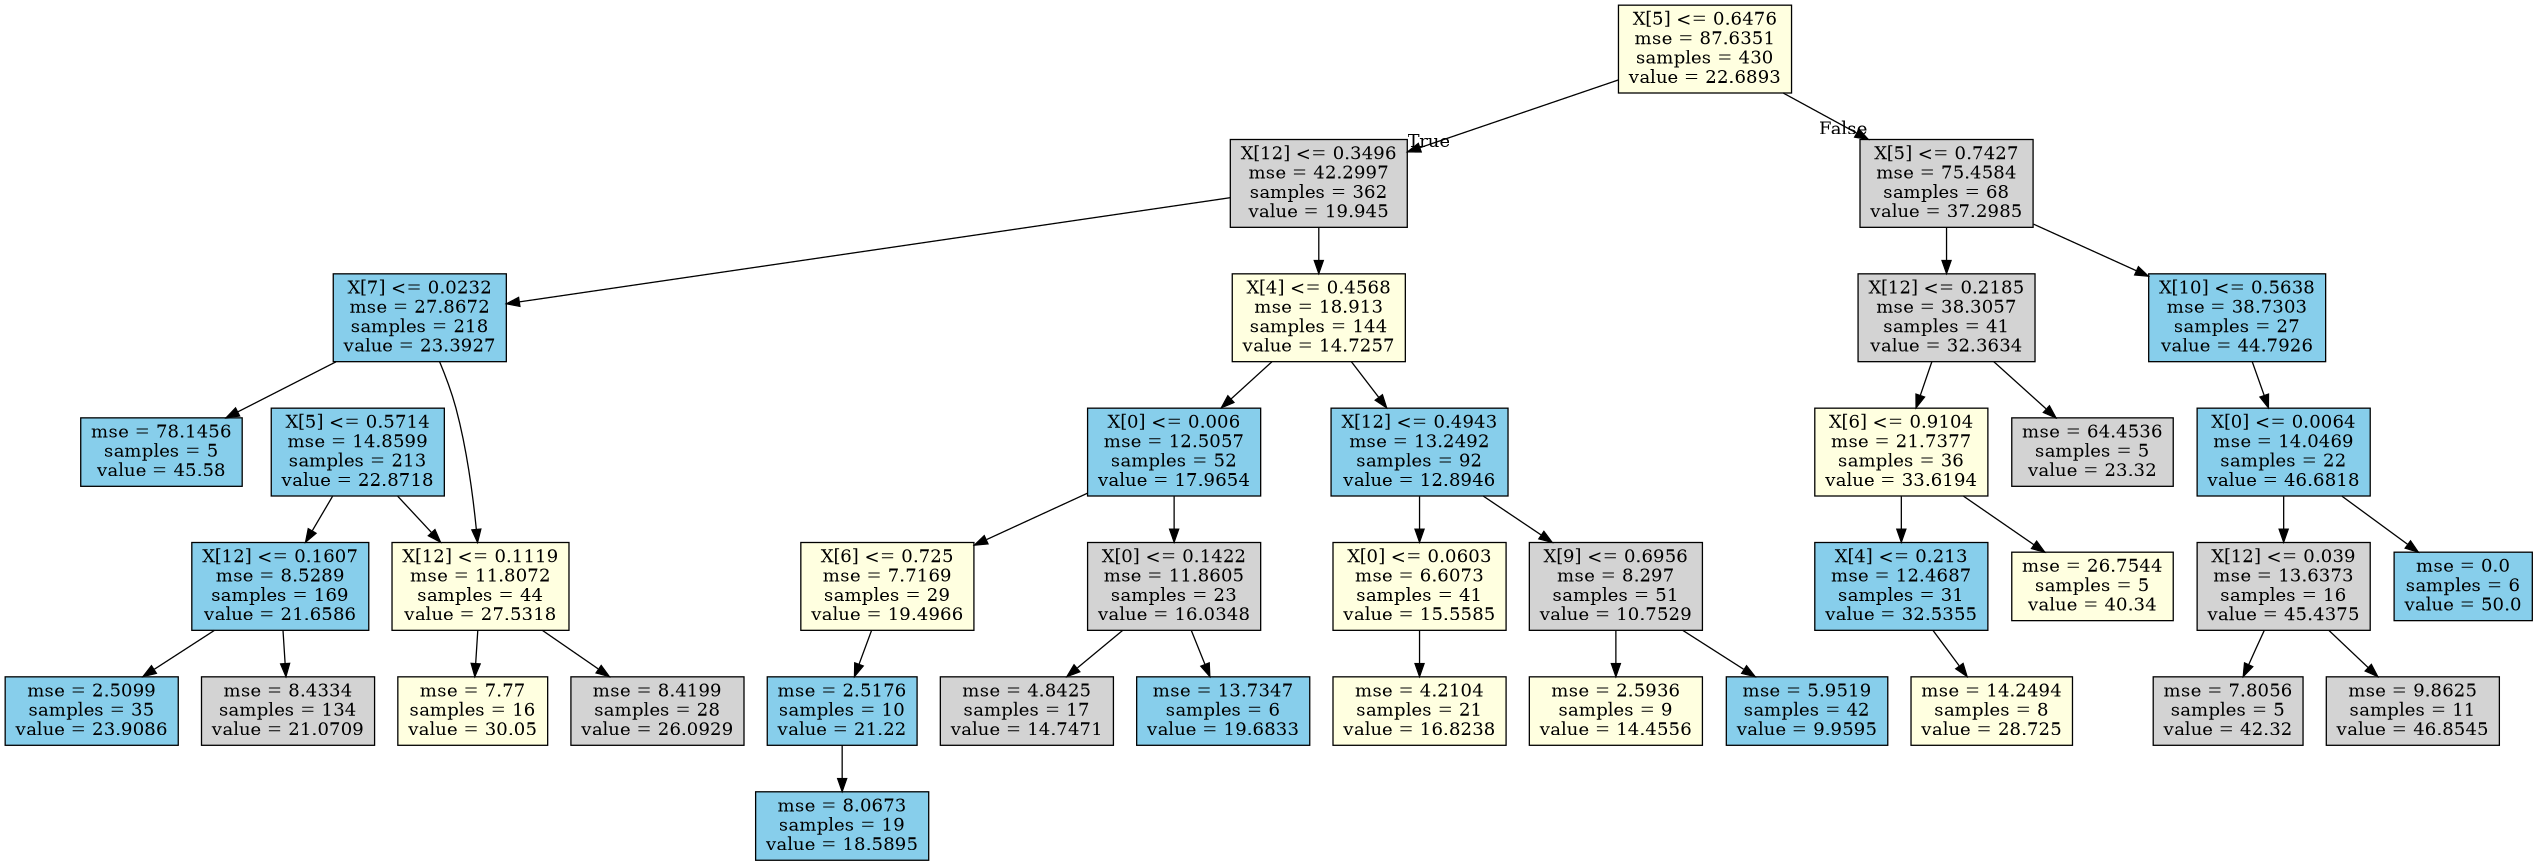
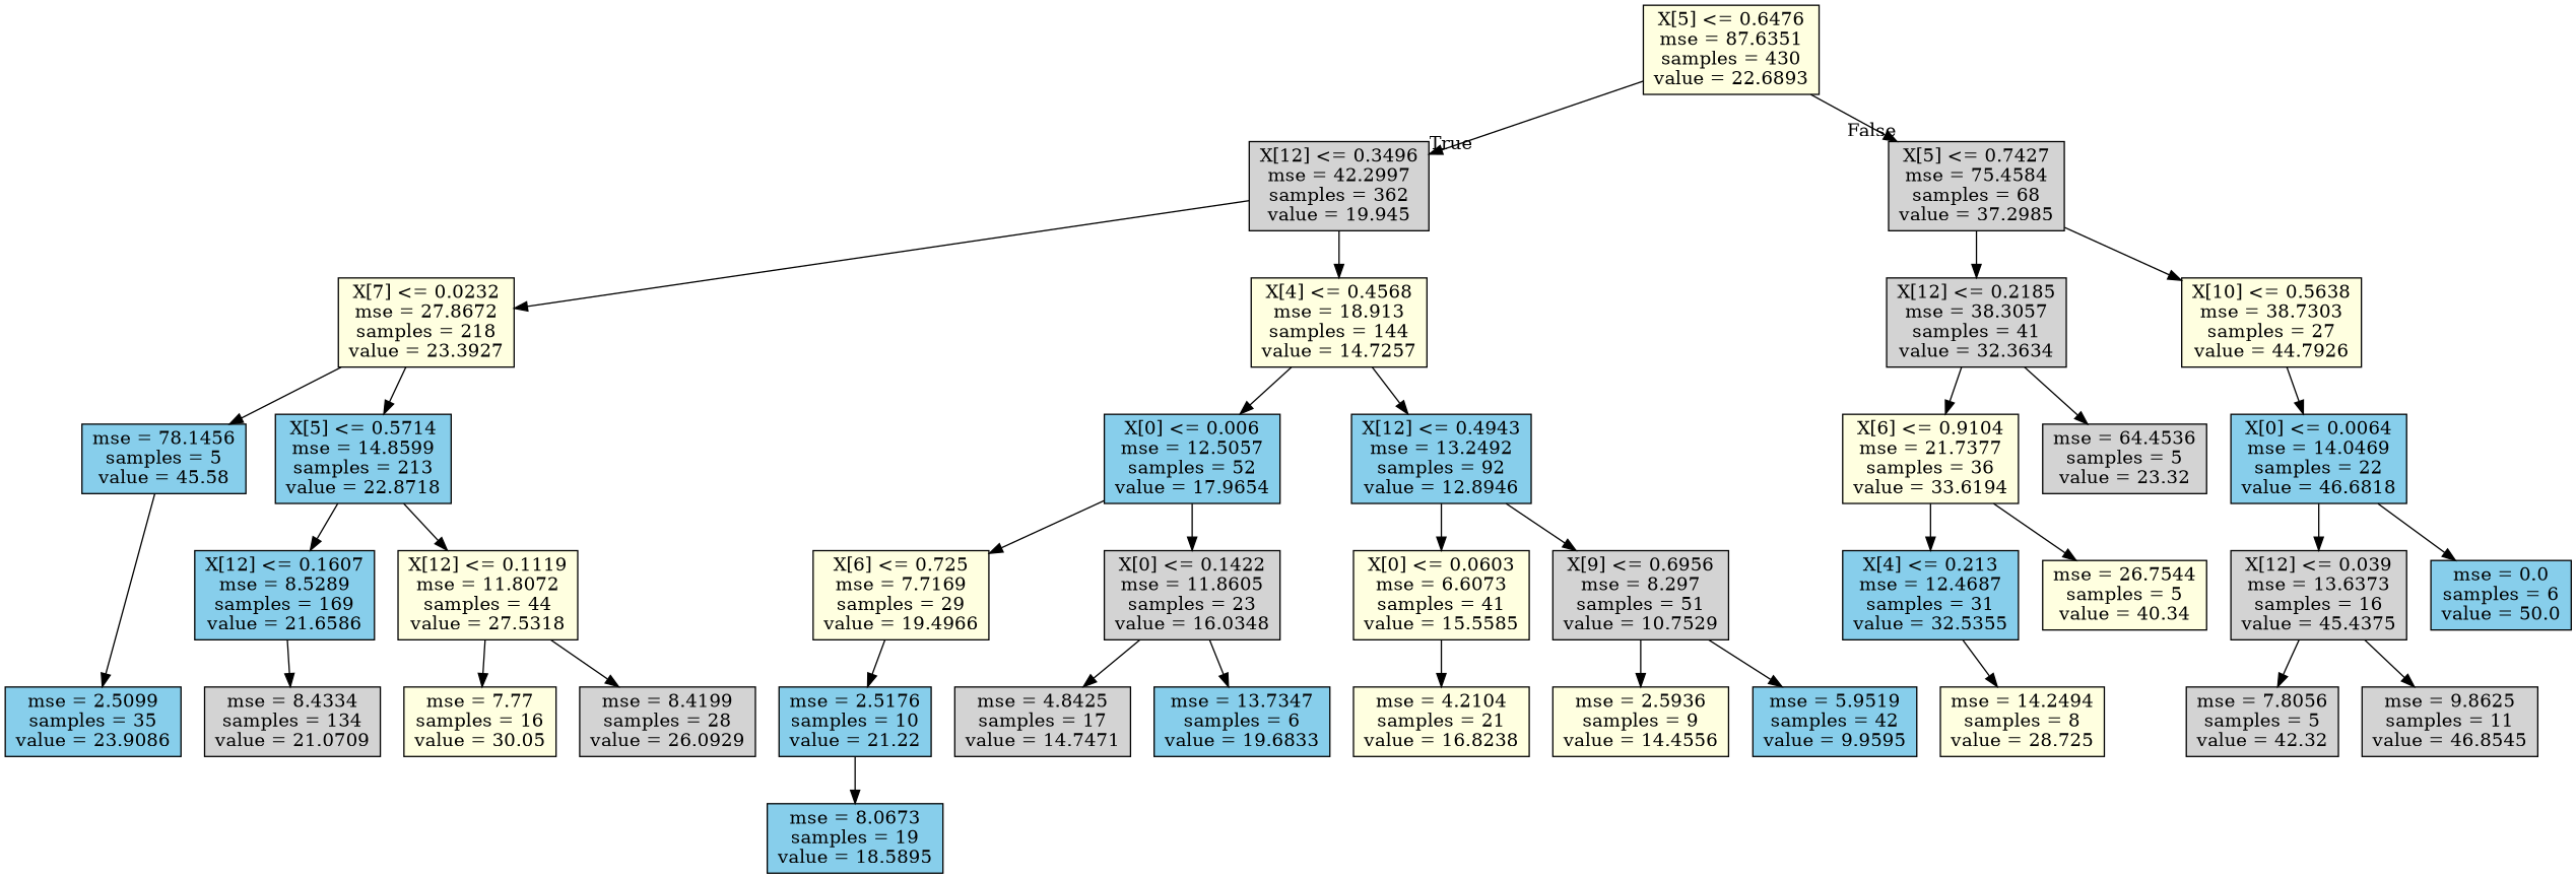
  digraph {
    node [fillcolor=lightyellow shape=box style=filled]
    n1 [label="X[5] <= 0.6476\nmse = 87.6351\nsamples = 430\nvalue = 22.6893"]
    n2 [fillcolor=lightgrey label="X[12] <= 0.3496\nmse = 42.2997\nsamples = 362\nvalue = 19.945"]
    n3 [fillcolor=lightgrey label="X[5] <= 0.7427\nmse = 75.4584\nsamples = 68\nvalue = 37.2985"]
-   n4 [fillcolor=skyblue label="X[7] <= 0.0232\nmse = 27.8672\nsamples = 218\nvalue = 23.3927"]
+   n4 [label="X[7] <= 0.0232\nmse = 27.8672\nsamples = 218\nvalue = 23.3927"]
    n5 [label="X[4] <= 0.4568\nmse = 18.913\nsamples = 144\nvalue = 14.7257"]
    n6 [fillcolor=lightgrey label="X[12] <= 0.2185\nmse = 38.3057\nsamples = 41\nvalue = 32.3634"]
-   n7 [fillcolor=skyblue label="X[10] <= 0.5638\nmse = 38.7303\nsamples = 27\nvalue = 44.7926"]
+   n7 [label="X[10] <= 0.5638\nmse = 38.7303\nsamples = 27\nvalue = 44.7926"]
    n8 [fillcolor=skyblue label="mse = 78.1456\nsamples = 5\nvalue = 45.58"]
    n9 [fillcolor=skyblue label="X[5] <= 0.5714\nmse = 14.8599\nsamples = 213\nvalue = 22.8718"]
    n10 [fillcolor=skyblue label="X[0] <= 0.006\nmse = 12.5057\nsamples = 52\nvalue = 17.9654"]
    n11 [fillcolor=skyblue label="X[12] <= 0.4943\nmse = 13.2492\nsamples = 92\nvalue = 12.8946"]
    n12 [fillcolor=skyblue label="X[12] <= 0.1607\nmse = 8.5289\nsamples = 169\nvalue = 21.6586"]
    n13 [label="X[12] <= 0.1119\nmse = 11.8072\nsamples = 44\nvalue = 27.5318"]
    n14 [fillcolor=skyblue label="mse = 2.5099\nsamples = 35\nvalue = 23.9086"]
    n15 [fillcolor=lightgrey label="mse = 8.4334\nsamples = 134\nvalue = 21.0709"]
    n16 [label="mse = 7.77\nsamples = 16\nvalue = 30.05"]
    n17 [fillcolor=lightgrey label="mse = 8.4199\nsamples = 28\nvalue = 26.0929"]
    n18 [label="X[6] <= 0.725\nmse = 7.7169\nsamples = 29\nvalue = 19.4966"]
    n19 [fillcolor=lightgrey label="X[0] <= 0.1422\nmse = 11.8605\nsamples = 23\nvalue = 16.0348"]
    n20 [label="X[0] <= 0.0603\nmse = 6.6073\nsamples = 41\nvalue = 15.5585"]
    n21 [fillcolor=lightgrey label="X[9] <= 0.6956\nmse = 8.297\nsamples = 51\nvalue = 10.7529"]
    n22 [fillcolor=skyblue label="mse = 2.5176\nsamples = 10\nvalue = 21.22"]
    n23 [fillcolor=lightgrey label="mse = 4.8425\nsamples = 17\nvalue = 14.7471"]
    n24 [fillcolor=skyblue label="mse = 13.7347\nsamples = 6\nvalue = 19.6833"]
    n25 [fillcolor=skyblue label="mse = 8.0673\nsamples = 19\nvalue = 18.5895"]
    n26 [label="mse = 4.2104\nsamples = 21\nvalue = 16.8238"]
    n27 [label="mse = 2.5936\nsamples = 9\nvalue = 14.4556"]
    n28 [fillcolor=skyblue label="mse = 5.9519\nsamples = 42\nvalue = 9.9595"]
    n29 [label="X[6] <= 0.9104\nmse = 21.7377\nsamples = 36\nvalue = 33.6194"]
    n30 [fillcolor=lightgrey label="mse = 64.4536\nsamples = 5\nvalue = 23.32"]
    n31 [fillcolor=skyblue label="X[0] <= 0.0064\nmse = 14.0469\nsamples = 22\nvalue = 46.6818"]
    n32 [fillcolor=skyblue label="X[4] <= 0.213\nmse = 12.4687\nsamples = 31\nvalue = 32.5355"]
    n33 [label="mse = 26.7544\nsamples = 5\nvalue = 40.34"]
    n34 [label="mse = 14.2494\nsamples = 8\nvalue = 28.725"]
    n35 [fillcolor=lightgrey label="X[12] <= 0.039\nmse = 13.6373\nsamples = 16\nvalue = 45.4375"]
    n36 [fillcolor=skyblue label="mse = 0.0\nsamples = 6\nvalue = 50.0"]
    n37 [fillcolor=lightgrey label="mse = 7.8056\nsamples = 5\nvalue = 42.32"]
    n38 [fillcolor=lightgrey label="mse = 9.8625\nsamples = 11\nvalue = 46.8545"]
    n1 -> n2 [headlabel=True labelangle=45 labeldistance=2.5]
    n1 -> n3 [headlabel=False labelangle=-45 labeldistance=2.5]
    n2 -> n4
    n2 -> n5
    n3 -> n6
    n3 -> n7
    n4 -> n8
-   n4 -> n13
+   n4 -> n9
    n5 -> n10
    n5 -> n11
    n6 -> n29
    n6 -> n30
    n7 -> n31
    n9 -> n12
    n9 -> n13
    n10 -> n18
    n10 -> n19
    n11 -> n20
    n11 -> n21
-   n12 -> n14
+   n8 -> n14
    n12 -> n15
    n13 -> n16
    n13 -> n17
    n18 -> n22
    n19 -> n23
    n19 -> n24
    n20 -> n26
    n21 -> n27
    n21 -> n28
    n22 -> n25
    n29 -> n32
    n29 -> n33
    n31 -> n35
    n31 -> n36
    n32 -> n34
    n35 -> n37
    n35 -> n38
  }
